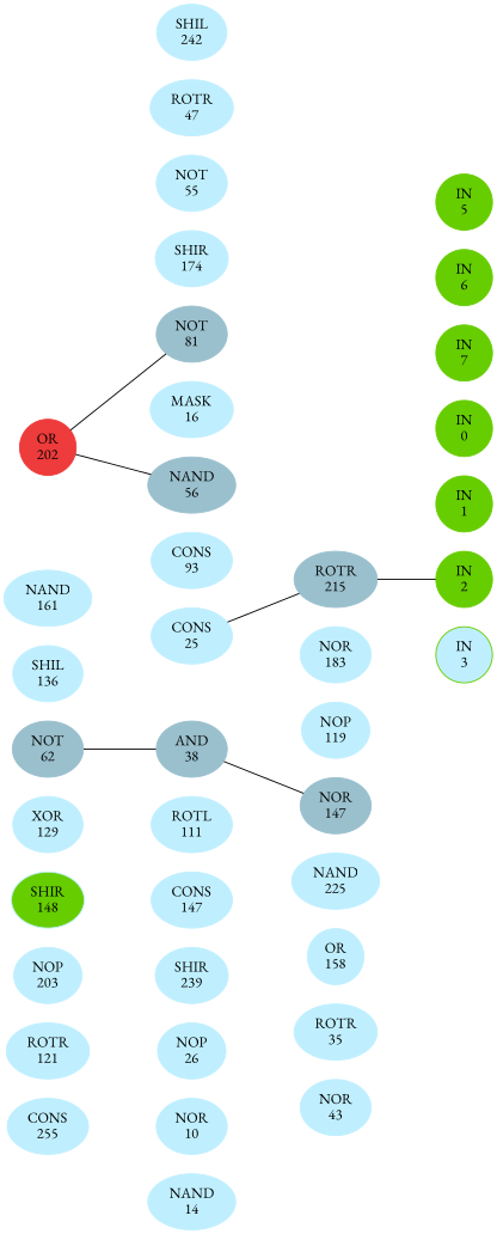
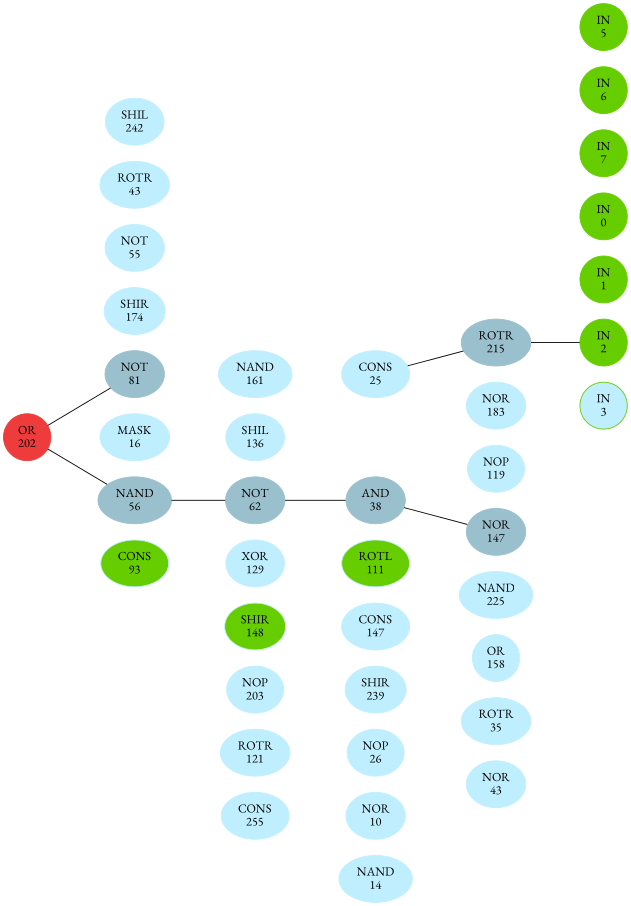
  graph {
    fontname="EB Garamond"
    ordering=out
    rankdir=LR
    ranksep=0.75
    splines=polyline
    node [color=lightblue1 fontname="EB Garamond" style=filled]
    edge [fontname="EB Garamond" style=invis]
    n1 [color=chartreuse3 label="IN\n0"]
    n2 [color=chartreuse3 label="IN\n1"]
    n3 [color=chartreuse3 label="IN\n2"]
    n4 [color=chartreuse3 fillcolor=lightblue1 label="IN\n3"]
    n5 [color=chartreuse3 label="IN\n5"]
    n6 [color=chartreuse3 label="IN\n6"]
    n7 [color=chartreuse3 label="IN\n7"]
    n8 [color=lightblue3 label="ROTR\n215"]
    n9 [label="NOR\n183"]
    n10 [label="NOP\n119"]
    n11 [color=lightblue3 label="NOR\n147"]
    n12 [label="NAND\n225"]
    n13 [label="OR\n158"]
    n14 [label="ROTR\n35"]
    n15 [label="NOR\n43"]
    n16 [label="CONS\n25"]
    n17 [color=lightblue3 label="AND\n38"]
-   n18 [label="ROTL\n111"]
+   n18 [label="ROTL\n111" fillcolor=chartreuse3]
    n19 [label="CONS\n147"]
    n20 [label="SHIR\n239"]
    n21 [label="NOP\n26"]
    n22 [label="NOR\n10"]
    n23 [label="NAND\n14"]
    n24 [label="NAND\n161"]
    n25 [label="SHIL\n136"]
    n26 [color=lightblue3 label="NOT\n62"]
    n27 [label="XOR\n129"]
    n28 [fillcolor=chartreuse3 label="SHIR\n148"]
    n29 [label="NOP\n203"]
    n30 [label="ROTR\n121"]
    n31 [label="CONS\n255"]
    n32 [label="SHIL\n242"]
-   n33 [label="ROTR\n47"]
+   n33 [label="ROTR\n43"]
    n34 [label="NOT\n55"]
    n35 [label="SHIR\n174"]
    n36 [color=lightblue3 label="NOT\n81"]
    n37 [label="MASK\n16"]
    n38 [color=lightblue3 label="NAND\n56"]
-   n39 [label="CONS\n93"]
+   n39 [label="CONS\n93" fillcolor=chartreuse3]
    n40 [color=brown2 label="OR\n202"]
    subgraph sub_1 {
      rank=same
      n1
      n2
      n3
      n4
      n5
      n6
      n7
    }
    subgraph sub_2 {
      rank=same
      n8
      n9
      n10
      n11
      n12
      n13
      n14
      n15
    }
    subgraph sub_3 {
      rank=same
      n16
      n17
      n18
      n19
      n20
      n21
      n22
      n23
    }
    subgraph sub_4 {
      rank=same
      n24
      n25
      n26
      n27
      n28
      n29
      n30
      n31
    }
    subgraph sub_5 {
      rank=same
      n32
      n33
      n34
      n35
      n36
      n37
      n38
      n39
    }
    subgraph sub_6 {
      rank=same
      n40
    }
    n1 -- n2
    n2 -- n3
    n3 -- n4
    n5 -- n6
    n6 -- n7
    n8 -- n3 [style=solid]
    n8 -- n9
    n9 -- n10
    n10 -- n11
    n11 -- n12
    n12 -- n13
    n13 -- n14
    n14 -- n15
    n16 -- n8 [style=solid]
    n16 -- n17
    n17 -- n11 [style=solid]
    n17 -- n18
    n18 -- n19
    n19 -- n20
    n20 -- n21
    n21 -- n22
    n22 -- n23
    n24 -- n25
    n25 -- n26
    n26 -- n17 [style=solid]
    n26 -- n27
    n27 -- n28
    n28 -- n29
    n29 -- n30
    n30 -- n31
    n32 -- n33
    n33 -- n34
    n34 -- n35
    n35 -- n36
    n36 -- n37
    n37 -- n38
+   n38 -- n26 [style=solid]
    n38 -- n39
    n40 -- n36 [style=solid]
    n40 -- n38 [style=solid]
    n40 -- n40
  }
